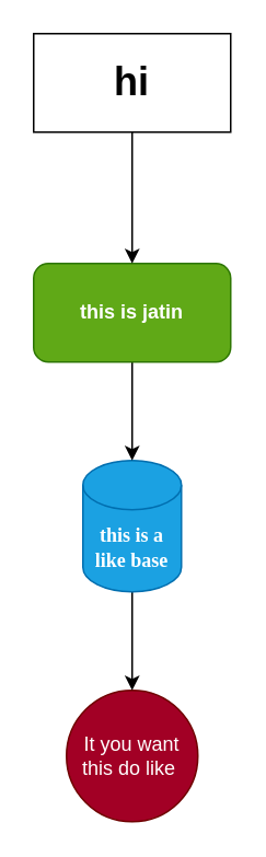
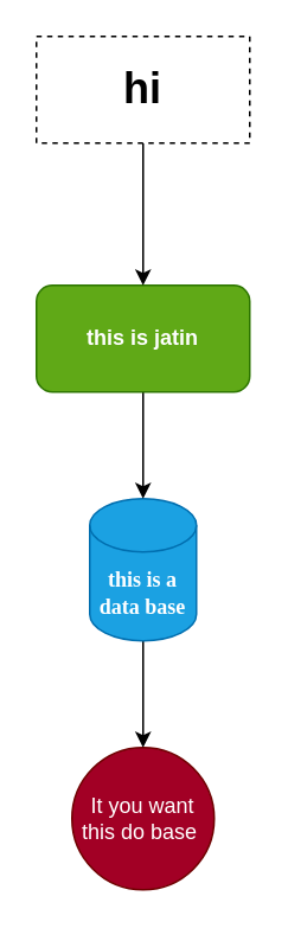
  <mxCell id="0" />
  <mxCell id="1" parent="0" />
- <mxCell id="2" value="It you want this do like&amp;nbsp;" style="ellipse;whiteSpace=wrap;html=1;aspect=fixed;fillColor=#a20025;fontColor=#ffffff;strokeColor=#6F0000;" vertex="1" parent="1"><mxGeometry x="40" y="420" width="80" height="80" as="geometry" /></mxCell>
+ <mxCell id="2" value="It you want this do base&amp;nbsp;" style="ellipse;whiteSpace=wrap;html=1;aspect=fixed;fillColor=#a20025;fontColor=#ffffff;strokeColor=#6F0000;" vertex="1" parent="1"><mxGeometry x="40" y="420" width="80" height="80" as="geometry" /></mxCell>
  <mxCell id="3" style="edgeStyle=none;html=1;exitX=0.5;exitY=1;exitDx=0;exitDy=0;exitPerimeter=0;" edge="1" parent="1" source="4" target="2"><mxGeometry relative="1" as="geometry" /></mxCell>
- <mxCell id="4" value="this is a like base" style="shape=cylinder3;whiteSpace=wrap;html=1;boundedLbl=1;backgroundOutline=1;size=15;fillColor=#1ba1e2;fontColor=#ffffff;strokeColor=#006EAF;fontFamily=Times New Roman;fontStyle=1" vertex="1" parent="1"><mxGeometry x="50" y="280" width="60" height="80" as="geometry" /></mxCell>
+ <mxCell id="4" value="this is a data base" style="shape=cylinder3;whiteSpace=wrap;html=1;boundedLbl=1;backgroundOutline=1;size=15;fillColor=#1ba1e2;fontColor=#ffffff;strokeColor=#006EAF;fontFamily=Times New Roman;fontStyle=1" vertex="1" parent="1"><mxGeometry x="50" y="280" width="60" height="80" as="geometry" /></mxCell>
  <mxCell id="5" style="edgeStyle=none;html=1;exitX=0.5;exitY=1;exitDx=0;exitDy=0;" edge="1" parent="1" source="6" target="4"><mxGeometry relative="1" as="geometry" /></mxCell>
  <mxCell id="6" value="this is jatin" style="rounded=1;whiteSpace=wrap;html=1;fillColor=#60a917;fontColor=#ffffff;strokeColor=#2D7600;fontStyle=1" vertex="1" parent="1"><mxGeometry x="20" y="160" width="120" height="60" as="geometry" /></mxCell>
  <mxCell id="7" style="edgeStyle=none;html=1;exitX=0.5;exitY=1;exitDx=0;exitDy=0;" edge="1" parent="1" source="8" target="6"><mxGeometry relative="1" as="geometry" /></mxCell>
- <mxCell id="8" value="&lt;h1&gt;hi&lt;/h1&gt;" style="rounded=0;whiteSpace=wrap;html=1;" vertex="1" parent="1"><mxGeometry x="20" y="20" width="120" height="60" as="geometry" /></mxCell>
+ <mxCell id="8" value="&lt;h1&gt;hi&lt;/h1&gt;" style="rounded=0;whiteSpace=wrap;html=1;dashed=1;" vertex="1" parent="1"><mxGeometry x="20" y="20" width="120" height="60" as="geometry" /></mxCell>
